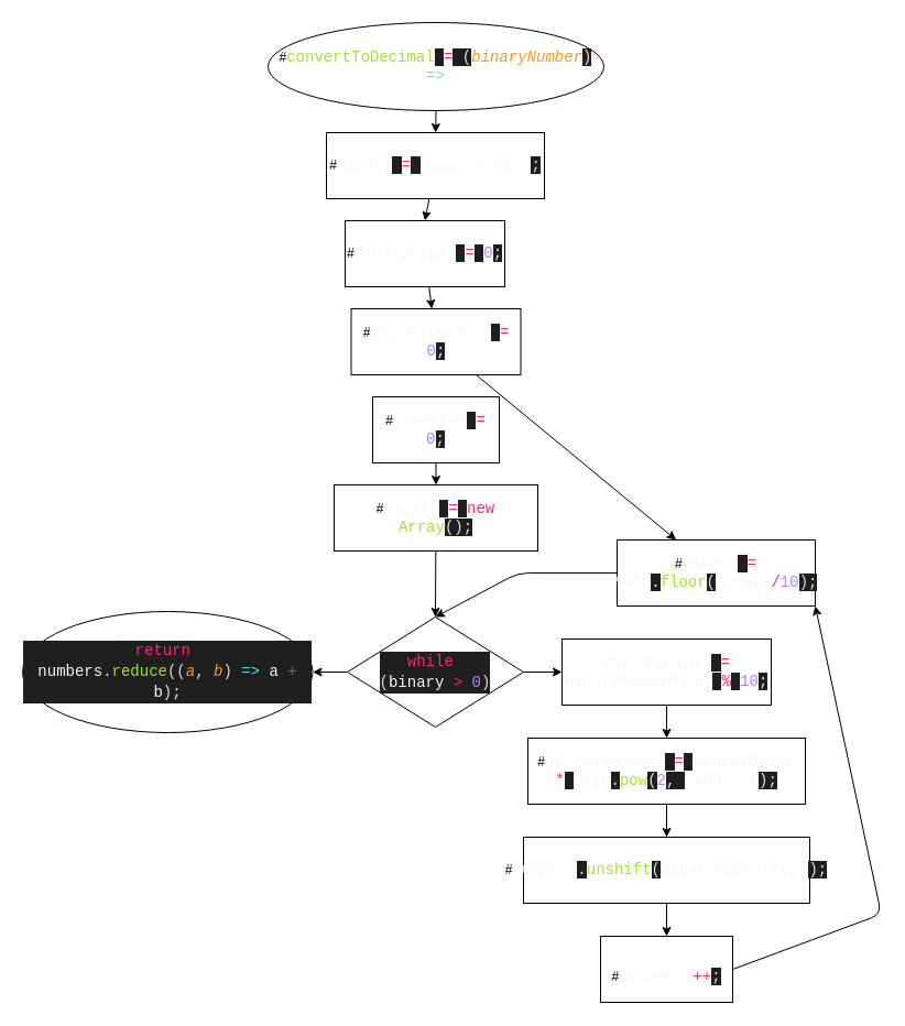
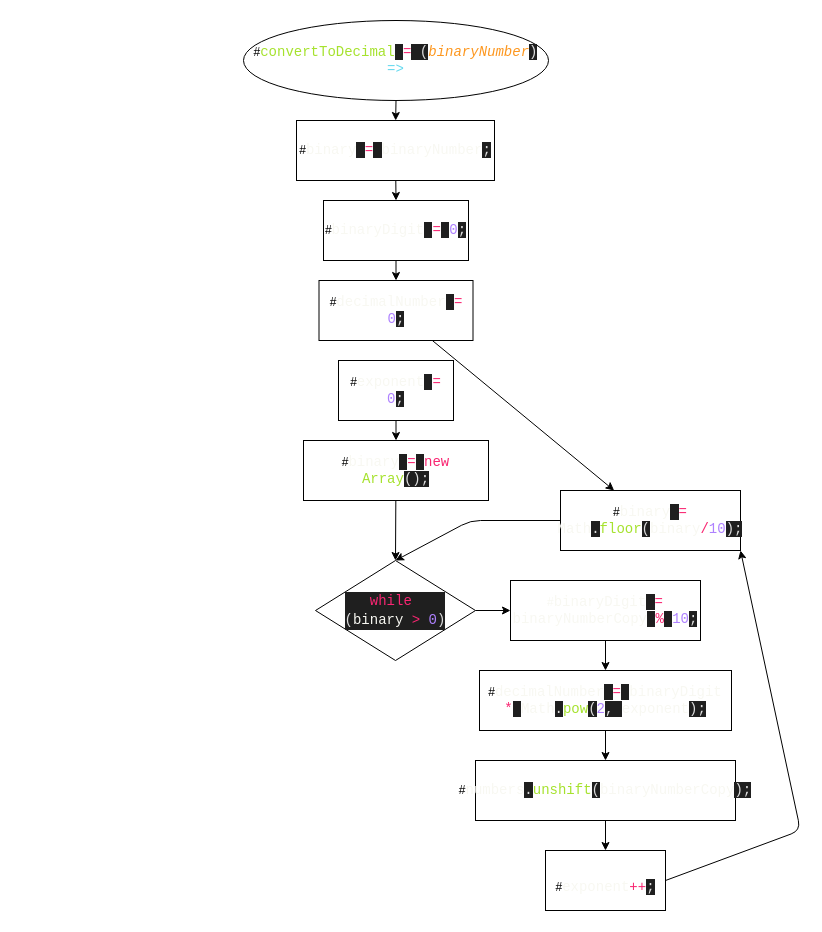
  <mxCell id="0" />
  <mxCell id="1" parent="0" />
  <mxCell id="2" value="" style="edgeStyle=none;html=1;" edge="1" parent="1" source="3" target="25"><mxGeometry relative="1" as="geometry" /></mxCell>
  <mxCell id="3" value="#&lt;span style=&quot;font-family: Consolas, &amp;quot;Courier New&amp;quot;, monospace; font-size: 14px; color: rgb(166, 226, 46);&quot;&gt;convertToDecimal&lt;/span&gt;&lt;span style=&quot;background-color: rgb(31, 31, 31); color: rgb(221, 221, 221); font-family: Consolas, &amp;quot;Courier New&amp;quot;, monospace; font-size: 14px;&quot;&gt; &lt;/span&gt;&lt;span style=&quot;font-family: Consolas, &amp;quot;Courier New&amp;quot;, monospace; font-size: 14px; color: rgb(249, 38, 114);&quot;&gt;=&lt;/span&gt;&lt;span style=&quot;background-color: rgb(31, 31, 31); color: rgb(221, 221, 221); font-family: Consolas, &amp;quot;Courier New&amp;quot;, monospace; font-size: 14px;&quot;&gt; (&lt;/span&gt;&lt;span style=&quot;font-family: Consolas, &amp;quot;Courier New&amp;quot;, monospace; font-size: 14px; color: rgb(253, 151, 31); font-style: italic;&quot;&gt;binaryNumber&lt;/span&gt;&lt;span style=&quot;background-color: rgb(31, 31, 31); color: rgb(221, 221, 221); font-family: Consolas, &amp;quot;Courier New&amp;quot;, monospace; font-size: 14px;&quot;&gt;) &lt;/span&gt;&lt;span style=&quot;font-family: Consolas, &amp;quot;Courier New&amp;quot;, monospace; font-size: 14px; color: rgb(102, 217, 239); font-style: italic;&quot;&gt;=&amp;gt;&lt;/span&gt;" style="ellipse;whiteSpace=wrap;html=1;" parent="1" vertex="1"><mxGeometry x="243" y="20" width="305" height="80" as="geometry" /></mxCell>
  <mxCell id="4" value="" style="edgeStyle=none;html=1;" parent="1" source="5" target="7" edge="1"><mxGeometry relative="1" as="geometry" /></mxCell>
- <mxCell id="5" value="#&lt;span style=&quot;font-family: Consolas, &amp;quot;Courier New&amp;quot;, monospace; font-size: 14px; color: rgb(248, 248, 242);&quot;&gt;binaryDigit&lt;/span&gt;&lt;span style=&quot;background-color: rgb(31, 31, 31); color: rgb(221, 221, 221); font-family: Consolas, &amp;quot;Courier New&amp;quot;, monospace; font-size: 14px;&quot;&gt; &lt;/span&gt;&lt;span style=&quot;font-family: Consolas, &amp;quot;Courier New&amp;quot;, monospace; font-size: 14px; color: rgb(249, 38, 114);&quot;&gt;=&lt;/span&gt;&lt;span style=&quot;background-color: rgb(31, 31, 31); color: rgb(221, 221, 221); font-family: Consolas, &amp;quot;Courier New&amp;quot;, monospace; font-size: 14px;&quot;&gt; &lt;/span&gt;&lt;span style=&quot;font-family: Consolas, &amp;quot;Courier New&amp;quot;, monospace; font-size: 14px; color: rgb(174, 129, 255);&quot;&gt;0&lt;/span&gt;&lt;span style=&quot;background-color: rgb(31, 31, 31); color: rgb(221, 221, 221); font-family: Consolas, &amp;quot;Courier New&amp;quot;, monospace; font-size: 14px;&quot;&gt;;&lt;/span&gt;" style="rounded=0;whiteSpace=wrap;html=1;" parent="1" vertex="1"><mxGeometry x="313" y="200" width="145" height="60" as="geometry" /></mxCell>
+ <mxCell id="5" value="#&lt;span style=&quot;font-family: Consolas, &amp;quot;Courier New&amp;quot;, monospace; font-size: 14px; color: rgb(248, 248, 242);&quot;&gt;binaryDigit&lt;/span&gt;&lt;span style=&quot;background-color: rgb(31, 31, 31); color: rgb(221, 221, 221); font-family: Consolas, &amp;quot;Courier New&amp;quot;, monospace; font-size: 14px;&quot;&gt; &lt;/span&gt;&lt;span style=&quot;font-family: Consolas, &amp;quot;Courier New&amp;quot;, monospace; font-size: 14px; color: rgb(249, 38, 114);&quot;&gt;=&lt;/span&gt;&lt;span style=&quot;background-color: rgb(31, 31, 31); color: rgb(221, 221, 221); font-family: Consolas, &amp;quot;Courier New&amp;quot;, monospace; font-size: 14px;&quot;&gt; &lt;/span&gt;&lt;span style=&quot;font-family: Consolas, &amp;quot;Courier New&amp;quot;, monospace; font-size: 14px; color: rgb(174, 129, 255);&quot;&gt;0&lt;/span&gt;&lt;span style=&quot;background-color: rgb(31, 31, 31); color: rgb(221, 221, 221); font-family: Consolas, &amp;quot;Courier New&amp;quot;, monospace; font-size: 14px;&quot;&gt;;&lt;/span&gt;" style="rounded=0;whiteSpace=wrap;html=1;" parent="1" vertex="1"><mxGeometry x="323" y="200" width="145" height="60" as="geometry" /></mxCell>
  <mxCell id="6" value="" style="edgeStyle=none;html=1;" parent="1" source="7" target="27" edge="1"><mxGeometry relative="1" as="geometry" /></mxCell>
  <mxCell id="7" value="#&lt;span style=&quot;font-family: Consolas, &amp;quot;Courier New&amp;quot;, monospace; font-size: 14px; color: rgb(248, 248, 242);&quot;&gt;decimalNumber&lt;/span&gt;&lt;span style=&quot;background-color: rgb(31, 31, 31); color: rgb(221, 221, 221); font-family: Consolas, &amp;quot;Courier New&amp;quot;, monospace; font-size: 14px;&quot;&gt; &lt;/span&gt;&lt;span style=&quot;font-family: Consolas, &amp;quot;Courier New&amp;quot;, monospace; font-size: 14px; color: rgb(249, 38, 114);&quot;&gt;=&lt;/span&gt;&lt;span style=&quot;background-color: rgb(31, 31, 31); color: rgb(221, 221, 221); font-family: Consolas, &amp;quot;Courier New&amp;quot;, monospace; font-size: 14px;&quot;&gt; &lt;/span&gt;&lt;span style=&quot;font-family: Consolas, &amp;quot;Courier New&amp;quot;, monospace; font-size: 14px; color: rgb(174, 129, 255);&quot;&gt;0&lt;/span&gt;&lt;span style=&quot;background-color: rgb(31, 31, 31); color: rgb(221, 221, 221); font-family: Consolas, &amp;quot;Courier New&amp;quot;, monospace; font-size: 14px;&quot;&gt;;&lt;br&gt;&lt;/span&gt;" style="rounded=0;whiteSpace=wrap;html=1;" parent="1" vertex="1"><mxGeometry x="318.5" y="280" width="154" height="60" as="geometry" /></mxCell>
  <mxCell id="8" value="" style="edgeStyle=none;html=1;" parent="1" source="9" target="11" edge="1"><mxGeometry relative="1" as="geometry" /></mxCell>
  <mxCell id="9" value="#&lt;span style=&quot;font-family: Consolas, &amp;quot;Courier New&amp;quot;, monospace; font-size: 14px; color: rgb(248, 248, 242);&quot;&gt;exponent&lt;/span&gt;&lt;span style=&quot;background-color: rgb(31, 31, 31); color: rgb(221, 221, 221); font-family: Consolas, &amp;quot;Courier New&amp;quot;, monospace; font-size: 14px;&quot;&gt; &lt;/span&gt;&lt;span style=&quot;font-family: Consolas, &amp;quot;Courier New&amp;quot;, monospace; font-size: 14px; color: rgb(249, 38, 114);&quot;&gt;=&lt;/span&gt;&lt;span style=&quot;background-color: rgb(31, 31, 31); color: rgb(221, 221, 221); font-family: Consolas, &amp;quot;Courier New&amp;quot;, monospace; font-size: 14px;&quot;&gt; &lt;/span&gt;&lt;span style=&quot;font-family: Consolas, &amp;quot;Courier New&amp;quot;, monospace; font-size: 14px; color: rgb(174, 129, 255);&quot;&gt;0&lt;/span&gt;&lt;span style=&quot;background-color: rgb(31, 31, 31); color: rgb(221, 221, 221); font-family: Consolas, &amp;quot;Courier New&amp;quot;, monospace; font-size: 14px;&quot;&gt;;&lt;/span&gt;" style="rounded=0;whiteSpace=wrap;html=1;" parent="1" vertex="1"><mxGeometry x="338" y="360" width="115" height="60" as="geometry" /></mxCell>
  <mxCell id="10" value="" style="edgeStyle=none;html=1;entryX=0.5;entryY=0;entryDx=0;entryDy=0;" parent="1" source="11" target="26" edge="1"><mxGeometry relative="1" as="geometry"><mxPoint x="395.383" y="540.098" as="targetPoint" /></mxGeometry></mxCell>
  <mxCell id="11" value="#&lt;span style=&quot;font-family: Consolas, &amp;quot;Courier New&amp;quot;, monospace; font-size: 14px; color: rgb(248, 248, 242);&quot;&gt;binary&lt;/span&gt;&lt;span style=&quot;background-color: rgb(31, 31, 31); color: rgb(221, 221, 221); font-family: Consolas, &amp;quot;Courier New&amp;quot;, monospace; font-size: 14px;&quot;&gt; &lt;/span&gt;&lt;span style=&quot;font-family: Consolas, &amp;quot;Courier New&amp;quot;, monospace; font-size: 14px; color: rgb(249, 38, 114);&quot;&gt;=&lt;/span&gt;&lt;span style=&quot;background-color: rgb(31, 31, 31); color: rgb(221, 221, 221); font-family: Consolas, &amp;quot;Courier New&amp;quot;, monospace; font-size: 14px;&quot;&gt; &lt;/span&gt;&lt;span style=&quot;font-family: Consolas, &amp;quot;Courier New&amp;quot;, monospace; font-size: 14px; color: rgb(249, 38, 114);&quot;&gt;new&lt;/span&gt;&lt;span style=&quot;background-color: rgb(31, 31, 31); color: rgb(221, 221, 221); font-family: Consolas, &amp;quot;Courier New&amp;quot;, monospace; font-size: 14px;&quot;&gt; &lt;/span&gt;&lt;span style=&quot;font-family: Consolas, &amp;quot;Courier New&amp;quot;, monospace; font-size: 14px; color: rgb(166, 226, 46);&quot;&gt;Array&lt;/span&gt;&lt;span style=&quot;background-color: rgb(31, 31, 31); color: rgb(221, 221, 221); font-family: Consolas, &amp;quot;Courier New&amp;quot;, monospace; font-size: 14px;&quot;&gt;();&lt;/span&gt;" style="rounded=0;whiteSpace=wrap;html=1;" parent="1" vertex="1"><mxGeometry x="303" y="440" width="185" height="60" as="geometry" /></mxCell>
- <mxCell id="12" value="" style="edgeStyle=none;html=1;exitX=0;exitY=0.5;exitDx=0;exitDy=0;" parent="1" source="26" target="14" edge="1"><mxGeometry relative="1" as="geometry"><mxPoint x="286" y="620" as="sourcePoint" /></mxGeometry></mxCell>
  <mxCell id="13" style="edgeStyle=none;html=1;exitX=1;exitY=0.5;exitDx=0;exitDy=0;entryX=0;entryY=0.5;entryDx=0;entryDy=0;" parent="1" source="26" target="16" edge="1"><mxGeometry relative="1" as="geometry"><mxPoint x="504.5" y="620" as="sourcePoint" /></mxGeometry></mxCell>
- <mxCell id="14" value="&lt;div style=&quot;background-color: rgb(31, 31, 31); font-family: Consolas, &amp;quot;Courier New&amp;quot;, monospace; font-size: 14px; line-height: 19px;&quot;&gt;&lt;span style=&quot;color: rgb(249, 38, 114);&quot;&gt;return&lt;/span&gt;&lt;font color=&quot;#dddddd&quot;&gt;&amp;nbsp;&lt;/font&gt;&lt;/div&gt;&lt;div style=&quot;background-color: rgb(31, 31, 31); font-family: Consolas, &amp;quot;Courier New&amp;quot;, monospace; font-size: 14px; line-height: 19px;&quot;&gt;&lt;span style=&quot;color: rgb(248, 248, 242);&quot;&gt;numbers&lt;/span&gt;&lt;font color=&quot;#dddddd&quot;&gt;.&lt;/font&gt;&lt;span style=&quot;color: rgb(166, 226, 46);&quot;&gt;reduce&lt;/span&gt;&lt;font color=&quot;#dddddd&quot;&gt;((&lt;/font&gt;&lt;span style=&quot;color: rgb(253, 151, 31); font-style: italic;&quot;&gt;a&lt;/span&gt;&lt;font color=&quot;#dddddd&quot;&gt;, &lt;/font&gt;&lt;span style=&quot;color: rgb(253, 151, 31); font-style: italic;&quot;&gt;b&lt;/span&gt;&lt;font color=&quot;#dddddd&quot;&gt;) &lt;/font&gt;&lt;span style=&quot;color: rgb(102, 217, 239); font-style: italic;&quot;&gt;=&amp;gt;&lt;/span&gt; &lt;span style=&quot;color: rgb(248, 248, 242);&quot;&gt;a&lt;/span&gt; &lt;span style=&quot;color: rgb(249, 38, 114);&quot;&gt;+&lt;/span&gt; &lt;span style=&quot;color: rgb(248, 248, 242);&quot;&gt;b&lt;/span&gt;&lt;font color=&quot;#dddddd&quot;&gt;);&lt;/font&gt;&lt;/div&gt;" style="ellipse;whiteSpace=wrap;html=1;" parent="1" vertex="1"><mxGeometry x="20" y="555" width="263.5" height="110" as="geometry" /></mxCell>
  <mxCell id="15" value="" style="edgeStyle=none;html=1;" parent="1" source="16" target="18" edge="1"><mxGeometry relative="1" as="geometry" /></mxCell>
  <mxCell id="16" value="&lt;font color=&quot;#f8f8f2&quot;&gt;#&lt;/font&gt;&lt;span style=&quot;font-family: Consolas, &amp;quot;Courier New&amp;quot;, monospace; font-size: 14px; color: rgb(248, 248, 242);&quot;&gt;binaryDigit&lt;/span&gt;&lt;span style=&quot;background-color: rgb(31, 31, 31); color: rgb(221, 221, 221); font-family: Consolas, &amp;quot;Courier New&amp;quot;, monospace; font-size: 14px;&quot;&gt; &lt;/span&gt;&lt;span style=&quot;font-family: Consolas, &amp;quot;Courier New&amp;quot;, monospace; font-size: 14px; color: rgb(249, 38, 114);&quot;&gt;=&lt;/span&gt;&lt;span style=&quot;background-color: rgb(31, 31, 31); color: rgb(221, 221, 221); font-family: Consolas, &amp;quot;Courier New&amp;quot;, monospace; font-size: 14px;&quot;&gt; &lt;/span&gt;&lt;span style=&quot;font-family: Consolas, &amp;quot;Courier New&amp;quot;, monospace; font-size: 14px; color: rgb(248, 248, 242);&quot;&gt;binaryNumberCopy&lt;/span&gt;&lt;span style=&quot;background-color: rgb(31, 31, 31); color: rgb(221, 221, 221); font-family: Consolas, &amp;quot;Courier New&amp;quot;, monospace; font-size: 14px;&quot;&gt; &lt;/span&gt;&lt;span style=&quot;font-family: Consolas, &amp;quot;Courier New&amp;quot;, monospace; font-size: 14px; color: rgb(249, 38, 114);&quot;&gt;%&lt;/span&gt;&lt;span style=&quot;background-color: rgb(31, 31, 31); color: rgb(221, 221, 221); font-family: Consolas, &amp;quot;Courier New&amp;quot;, monospace; font-size: 14px;&quot;&gt; &lt;/span&gt;&lt;span style=&quot;font-family: Consolas, &amp;quot;Courier New&amp;quot;, monospace; font-size: 14px; color: rgb(174, 129, 255);&quot;&gt;10&lt;/span&gt;&lt;span style=&quot;background-color: rgb(31, 31, 31); color: rgb(221, 221, 221); font-family: Consolas, &amp;quot;Courier New&amp;quot;, monospace; font-size: 14px;&quot;&gt;;&lt;/span&gt;" style="rounded=0;whiteSpace=wrap;html=1;" parent="1" vertex="1"><mxGeometry x="510" y="580" width="190" height="60" as="geometry" /></mxCell>
  <mxCell id="17" value="" style="edgeStyle=none;html=1;" parent="1" source="18" target="20" edge="1"><mxGeometry relative="1" as="geometry" /></mxCell>
  <mxCell id="18" value="#&lt;span style=&quot;font-family: Consolas, &amp;quot;Courier New&amp;quot;, monospace; font-size: 14px; color: rgb(248, 248, 242);&quot;&gt;decimalNumber&lt;/span&gt;&lt;span style=&quot;background-color: rgb(31, 31, 31); color: rgb(221, 221, 221); font-family: Consolas, &amp;quot;Courier New&amp;quot;, monospace; font-size: 14px;&quot;&gt; &lt;/span&gt;&lt;span style=&quot;font-family: Consolas, &amp;quot;Courier New&amp;quot;, monospace; font-size: 14px; color: rgb(249, 38, 114);&quot;&gt;=&lt;/span&gt;&lt;span style=&quot;background-color: rgb(31, 31, 31); color: rgb(221, 221, 221); font-family: Consolas, &amp;quot;Courier New&amp;quot;, monospace; font-size: 14px;&quot;&gt; &lt;/span&gt;&lt;span style=&quot;font-family: Consolas, &amp;quot;Courier New&amp;quot;, monospace; font-size: 14px; color: rgb(248, 248, 242);&quot;&gt;binaryDigit&lt;/span&gt;&lt;span style=&quot;background-color: rgb(31, 31, 31); color: rgb(221, 221, 221); font-family: Consolas, &amp;quot;Courier New&amp;quot;, monospace; font-size: 14px;&quot;&gt; &lt;/span&gt;&lt;span style=&quot;font-family: Consolas, &amp;quot;Courier New&amp;quot;, monospace; font-size: 14px; color: rgb(249, 38, 114);&quot;&gt;*&lt;/span&gt;&lt;span style=&quot;background-color: rgb(31, 31, 31); color: rgb(221, 221, 221); font-family: Consolas, &amp;quot;Courier New&amp;quot;, monospace; font-size: 14px;&quot;&gt; &lt;/span&gt;&lt;span style=&quot;font-family: Consolas, &amp;quot;Courier New&amp;quot;, monospace; font-size: 14px; color: rgb(248, 248, 242);&quot;&gt;Math&lt;/span&gt;&lt;span style=&quot;background-color: rgb(31, 31, 31); color: rgb(221, 221, 221); font-family: Consolas, &amp;quot;Courier New&amp;quot;, monospace; font-size: 14px;&quot;&gt;.&lt;/span&gt;&lt;span style=&quot;font-family: Consolas, &amp;quot;Courier New&amp;quot;, monospace; font-size: 14px; color: rgb(166, 226, 46);&quot;&gt;pow&lt;/span&gt;&lt;span style=&quot;background-color: rgb(31, 31, 31); color: rgb(221, 221, 221); font-family: Consolas, &amp;quot;Courier New&amp;quot;, monospace; font-size: 14px;&quot;&gt;(&lt;/span&gt;&lt;span style=&quot;font-family: Consolas, &amp;quot;Courier New&amp;quot;, monospace; font-size: 14px; color: rgb(174, 129, 255);&quot;&gt;2&lt;/span&gt;&lt;span style=&quot;background-color: rgb(31, 31, 31); color: rgb(221, 221, 221); font-family: Consolas, &amp;quot;Courier New&amp;quot;, monospace; font-size: 14px;&quot;&gt;, &lt;/span&gt;&lt;span style=&quot;font-family: Consolas, &amp;quot;Courier New&amp;quot;, monospace; font-size: 14px; color: rgb(248, 248, 242);&quot;&gt;exponent&lt;/span&gt;&lt;span style=&quot;background-color: rgb(31, 31, 31); color: rgb(221, 221, 221); font-family: Consolas, &amp;quot;Courier New&amp;quot;, monospace; font-size: 14px;&quot;&gt;);&lt;/span&gt;" style="rounded=0;whiteSpace=wrap;html=1;" parent="1" vertex="1"><mxGeometry x="479" y="670" width="252" height="60" as="geometry" /></mxCell>
  <mxCell id="19" value="" style="edgeStyle=none;html=1;" parent="1" source="20" target="22" edge="1"><mxGeometry relative="1" as="geometry" /></mxCell>
  <mxCell id="20" value="#&lt;span style=&quot;font-family: Consolas, &amp;quot;Courier New&amp;quot;, monospace; font-size: 14px; color: rgb(248, 248, 242);&quot;&gt;numbers&lt;/span&gt;&lt;span style=&quot;background-color: rgb(31, 31, 31); color: rgb(221, 221, 221); font-family: Consolas, &amp;quot;Courier New&amp;quot;, monospace; font-size: 14px;&quot;&gt;.&lt;/span&gt;&lt;span style=&quot;font-family: Consolas, &amp;quot;Courier New&amp;quot;, monospace; font-size: 14px; color: rgb(166, 226, 46);&quot;&gt;unshift&lt;/span&gt;&lt;span style=&quot;background-color: rgb(31, 31, 31); color: rgb(221, 221, 221); font-family: Consolas, &amp;quot;Courier New&amp;quot;, monospace; font-size: 14px;&quot;&gt;(&lt;/span&gt;&lt;span style=&quot;font-family: Consolas, &amp;quot;Courier New&amp;quot;, monospace; font-size: 14px; color: rgb(248, 248, 242);&quot;&gt;binaryNumberCopy&lt;/span&gt;&lt;span style=&quot;background-color: rgb(31, 31, 31); color: rgb(221, 221, 221); font-family: Consolas, &amp;quot;Courier New&amp;quot;, monospace; font-size: 14px;&quot;&gt;);&lt;/span&gt;" style="rounded=0;whiteSpace=wrap;html=1;" parent="1" vertex="1"><mxGeometry x="475" y="760" width="260" height="60" as="geometry" /></mxCell>
  <mxCell id="21" style="edgeStyle=none;html=1;entryX=1;entryY=1;entryDx=0;entryDy=0;exitX=1;exitY=0.5;exitDx=0;exitDy=0;" parent="1" source="22" target="27" edge="1"><mxGeometry relative="1" as="geometry"><Array as="points"><mxPoint x="800" y="830" /></Array><mxPoint x="743" y="550" as="targetPoint" /></mxGeometry></mxCell>
  <mxCell id="22" value="&lt;br&gt;#&lt;span style=&quot;font-family: Consolas, &amp;quot;Courier New&amp;quot;, monospace; font-size: 14px; color: rgb(248, 248, 242);&quot;&gt;exponent&lt;/span&gt;&lt;span style=&quot;font-family: Consolas, &amp;quot;Courier New&amp;quot;, monospace; font-size: 14px; color: rgb(249, 38, 114);&quot;&gt;++&lt;/span&gt;&lt;span style=&quot;background-color: rgb(31, 31, 31); color: rgb(221, 221, 221); font-family: Consolas, &amp;quot;Courier New&amp;quot;, monospace; font-size: 14px;&quot;&gt;;&lt;/span&gt;" style="rounded=0;whiteSpace=wrap;html=1;" parent="1" vertex="1"><mxGeometry x="545" y="850" width="120" height="60" as="geometry" /></mxCell>
  <mxCell id="23" style="edgeStyle=none;html=1;entryX=0.5;entryY=0;entryDx=0;entryDy=0;exitX=0;exitY=0.5;exitDx=0;exitDy=0;" parent="1" source="27" target="26" edge="1"><mxGeometry relative="1" as="geometry"><Array as="points"><mxPoint x="470" y="520" /></Array><mxPoint x="548" y="520" as="sourcePoint" /><mxPoint x="395.25" y="540" as="targetPoint" /></mxGeometry></mxCell>
  <mxCell id="24" style="edgeStyle=none;html=1;entryX=0.5;entryY=0;entryDx=0;entryDy=0;" edge="1" parent="1" source="25" target="5"><mxGeometry relative="1" as="geometry" /></mxCell>
  <mxCell id="25" value="#&lt;span style=&quot;font-family: Consolas, &amp;quot;Courier New&amp;quot;, monospace; font-size: 14px; color: rgb(248, 248, 242);&quot;&gt;binary&lt;/span&gt;&lt;span style=&quot;background-color: rgb(31, 31, 31); color: rgb(221, 221, 221); font-family: Consolas, &amp;quot;Courier New&amp;quot;, monospace; font-size: 14px;&quot;&gt; &lt;/span&gt;&lt;span style=&quot;font-family: Consolas, &amp;quot;Courier New&amp;quot;, monospace; font-size: 14px; color: rgb(249, 38, 114);&quot;&gt;=&lt;/span&gt;&lt;span style=&quot;background-color: rgb(31, 31, 31); color: rgb(221, 221, 221); font-family: Consolas, &amp;quot;Courier New&amp;quot;, monospace; font-size: 14px;&quot;&gt; &lt;/span&gt;&lt;span style=&quot;font-family: Consolas, &amp;quot;Courier New&amp;quot;, monospace; font-size: 14px; color: rgb(248, 248, 242);&quot;&gt;binaryNumber&lt;/span&gt;&lt;span style=&quot;background-color: rgb(31, 31, 31); color: rgb(221, 221, 221); font-family: Consolas, &amp;quot;Courier New&amp;quot;, monospace; font-size: 14px;&quot;&gt;;&lt;/span&gt;" style="rounded=0;whiteSpace=wrap;html=1;" vertex="1" parent="1"><mxGeometry x="296" y="120" width="198" height="60" as="geometry" /></mxCell>
  <mxCell id="26" value="&lt;div style=&quot;color: rgb(221, 221, 221); background-color: rgb(31, 31, 31); font-family: Consolas, &amp;quot;Courier New&amp;quot;, monospace; font-size: 14px; line-height: 19px;&quot;&gt;&lt;span style=&quot;color: #f92672;&quot;&gt;while&amp;nbsp;&lt;/span&gt;&lt;/div&gt;&lt;div style=&quot;color: rgb(221, 221, 221); background-color: rgb(31, 31, 31); font-family: Consolas, &amp;quot;Courier New&amp;quot;, monospace; font-size: 14px; line-height: 19px;&quot;&gt;(&lt;span style=&quot;color: #f8f8f2;&quot;&gt;binary&lt;/span&gt; &lt;span style=&quot;color: #f92672;&quot;&gt;&amp;gt;&lt;/span&gt; &lt;span style=&quot;color: #ae81ff;&quot;&gt;0&lt;/span&gt;)&lt;/div&gt;" style="rhombus;whiteSpace=wrap;html=1;" vertex="1" parent="1"><mxGeometry x="315" y="560" width="160" height="100" as="geometry" /></mxCell>
  <mxCell id="27" value="#&lt;span style=&quot;font-family: Consolas, &amp;quot;Courier New&amp;quot;, monospace; font-size: 14px; color: rgb(248, 248, 242);&quot;&gt;binary&lt;/span&gt;&lt;span style=&quot;background-color: rgb(31, 31, 31); color: rgb(221, 221, 221); font-family: Consolas, &amp;quot;Courier New&amp;quot;, monospace; font-size: 14px;&quot;&gt; &lt;/span&gt;&lt;span style=&quot;font-family: Consolas, &amp;quot;Courier New&amp;quot;, monospace; font-size: 14px; color: rgb(249, 38, 114);&quot;&gt;=&lt;/span&gt;&lt;span style=&quot;background-color: rgb(31, 31, 31); color: rgb(221, 221, 221); font-family: Consolas, &amp;quot;Courier New&amp;quot;, monospace; font-size: 14px;&quot;&gt; &lt;/span&gt;&lt;span style=&quot;font-family: Consolas, &amp;quot;Courier New&amp;quot;, monospace; font-size: 14px; color: rgb(248, 248, 242);&quot;&gt;Math&lt;/span&gt;&lt;span style=&quot;background-color: rgb(31, 31, 31); color: rgb(221, 221, 221); font-family: Consolas, &amp;quot;Courier New&amp;quot;, monospace; font-size: 14px;&quot;&gt;.&lt;/span&gt;&lt;span style=&quot;font-family: Consolas, &amp;quot;Courier New&amp;quot;, monospace; font-size: 14px; color: rgb(166, 226, 46);&quot;&gt;floor&lt;/span&gt;&lt;span style=&quot;background-color: rgb(31, 31, 31); color: rgb(221, 221, 221); font-family: Consolas, &amp;quot;Courier New&amp;quot;, monospace; font-size: 14px;&quot;&gt;(&lt;/span&gt;&lt;span style=&quot;font-family: Consolas, &amp;quot;Courier New&amp;quot;, monospace; font-size: 14px; color: rgb(248, 248, 242);&quot;&gt;binary&lt;/span&gt;&lt;span style=&quot;font-family: Consolas, &amp;quot;Courier New&amp;quot;, monospace; font-size: 14px; color: rgb(249, 38, 114);&quot;&gt;/&lt;/span&gt;&lt;span style=&quot;font-family: Consolas, &amp;quot;Courier New&amp;quot;, monospace; font-size: 14px; color: rgb(174, 129, 255);&quot;&gt;10&lt;/span&gt;&lt;span style=&quot;background-color: rgb(31, 31, 31); color: rgb(221, 221, 221); font-family: Consolas, &amp;quot;Courier New&amp;quot;, monospace; font-size: 14px;&quot;&gt;);&lt;/span&gt;" style="rounded=0;whiteSpace=wrap;html=1;" vertex="1" parent="1"><mxGeometry x="560" y="490" width="180" height="60" as="geometry" /></mxCell>
